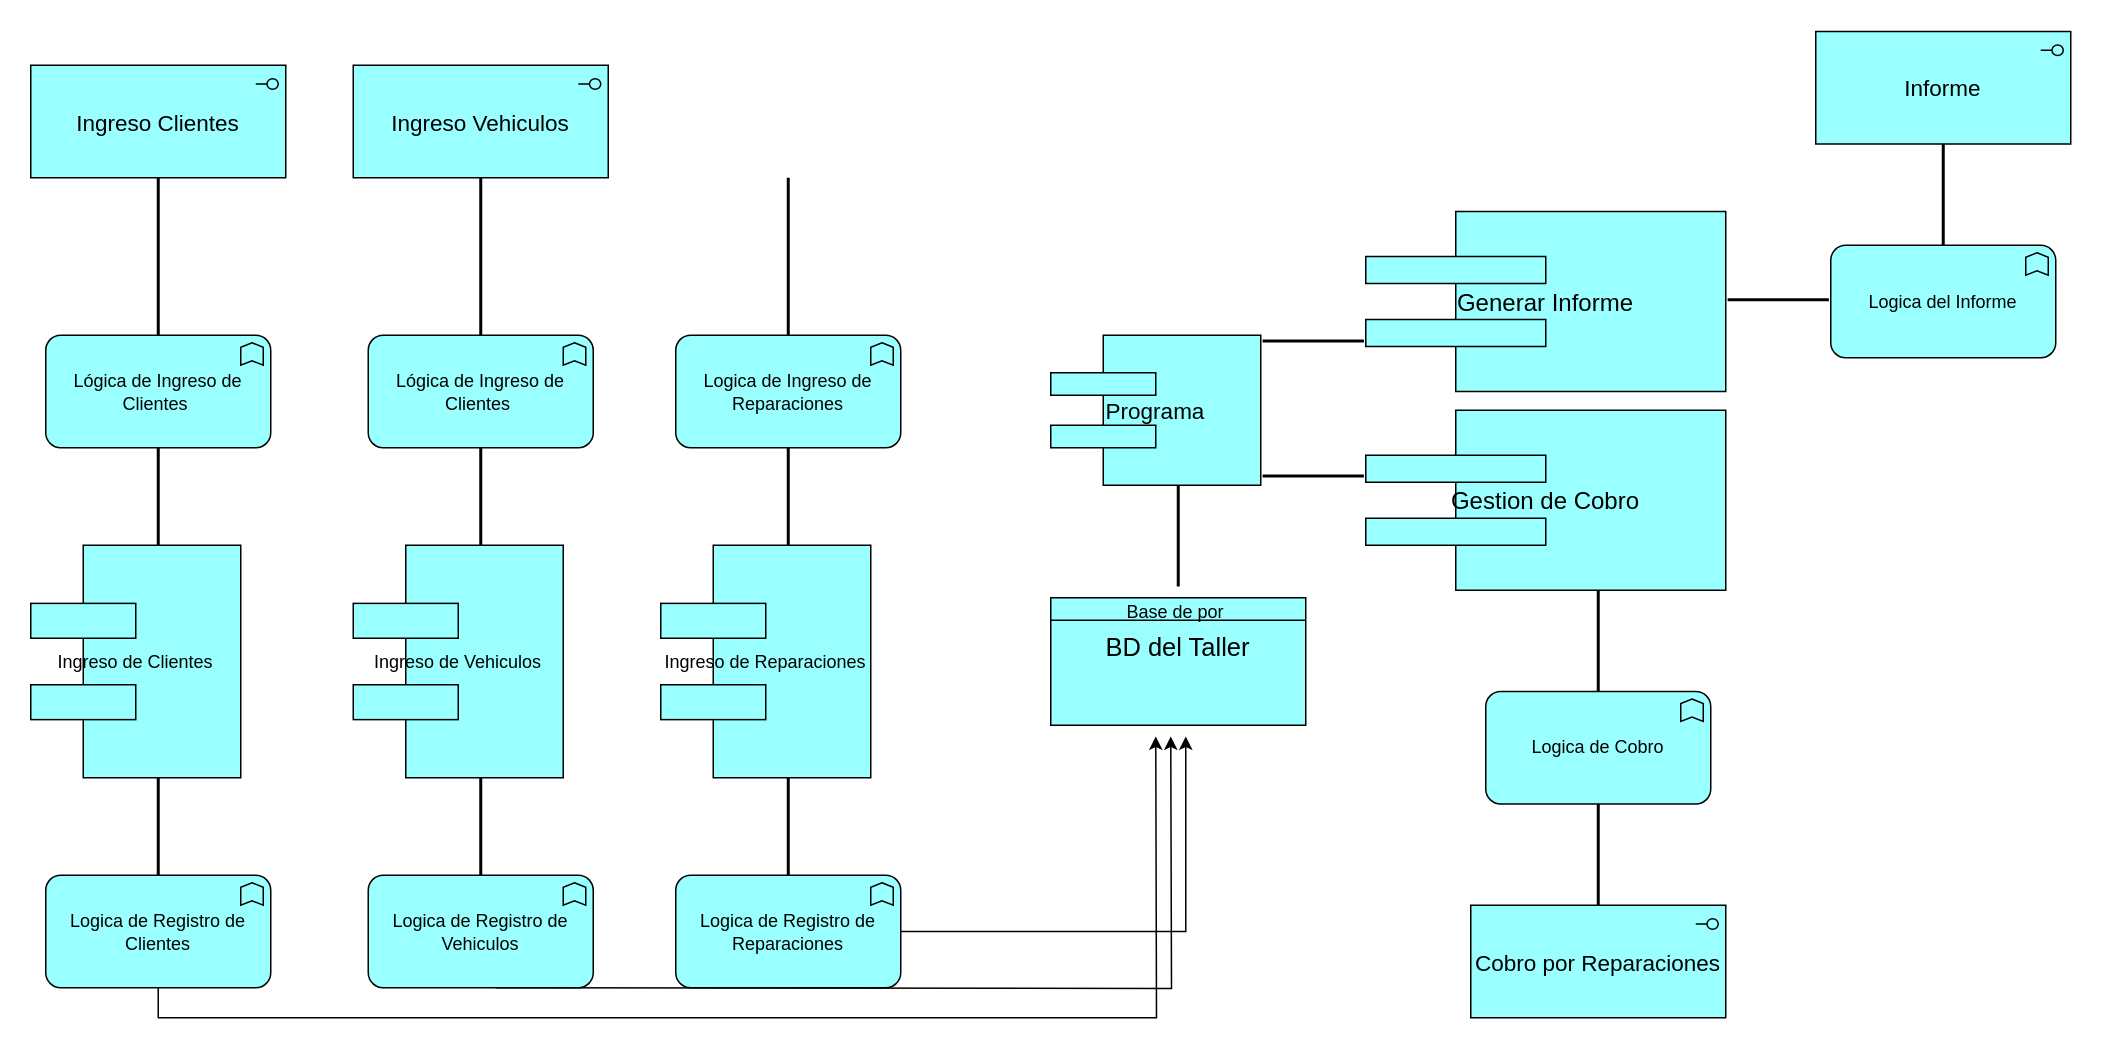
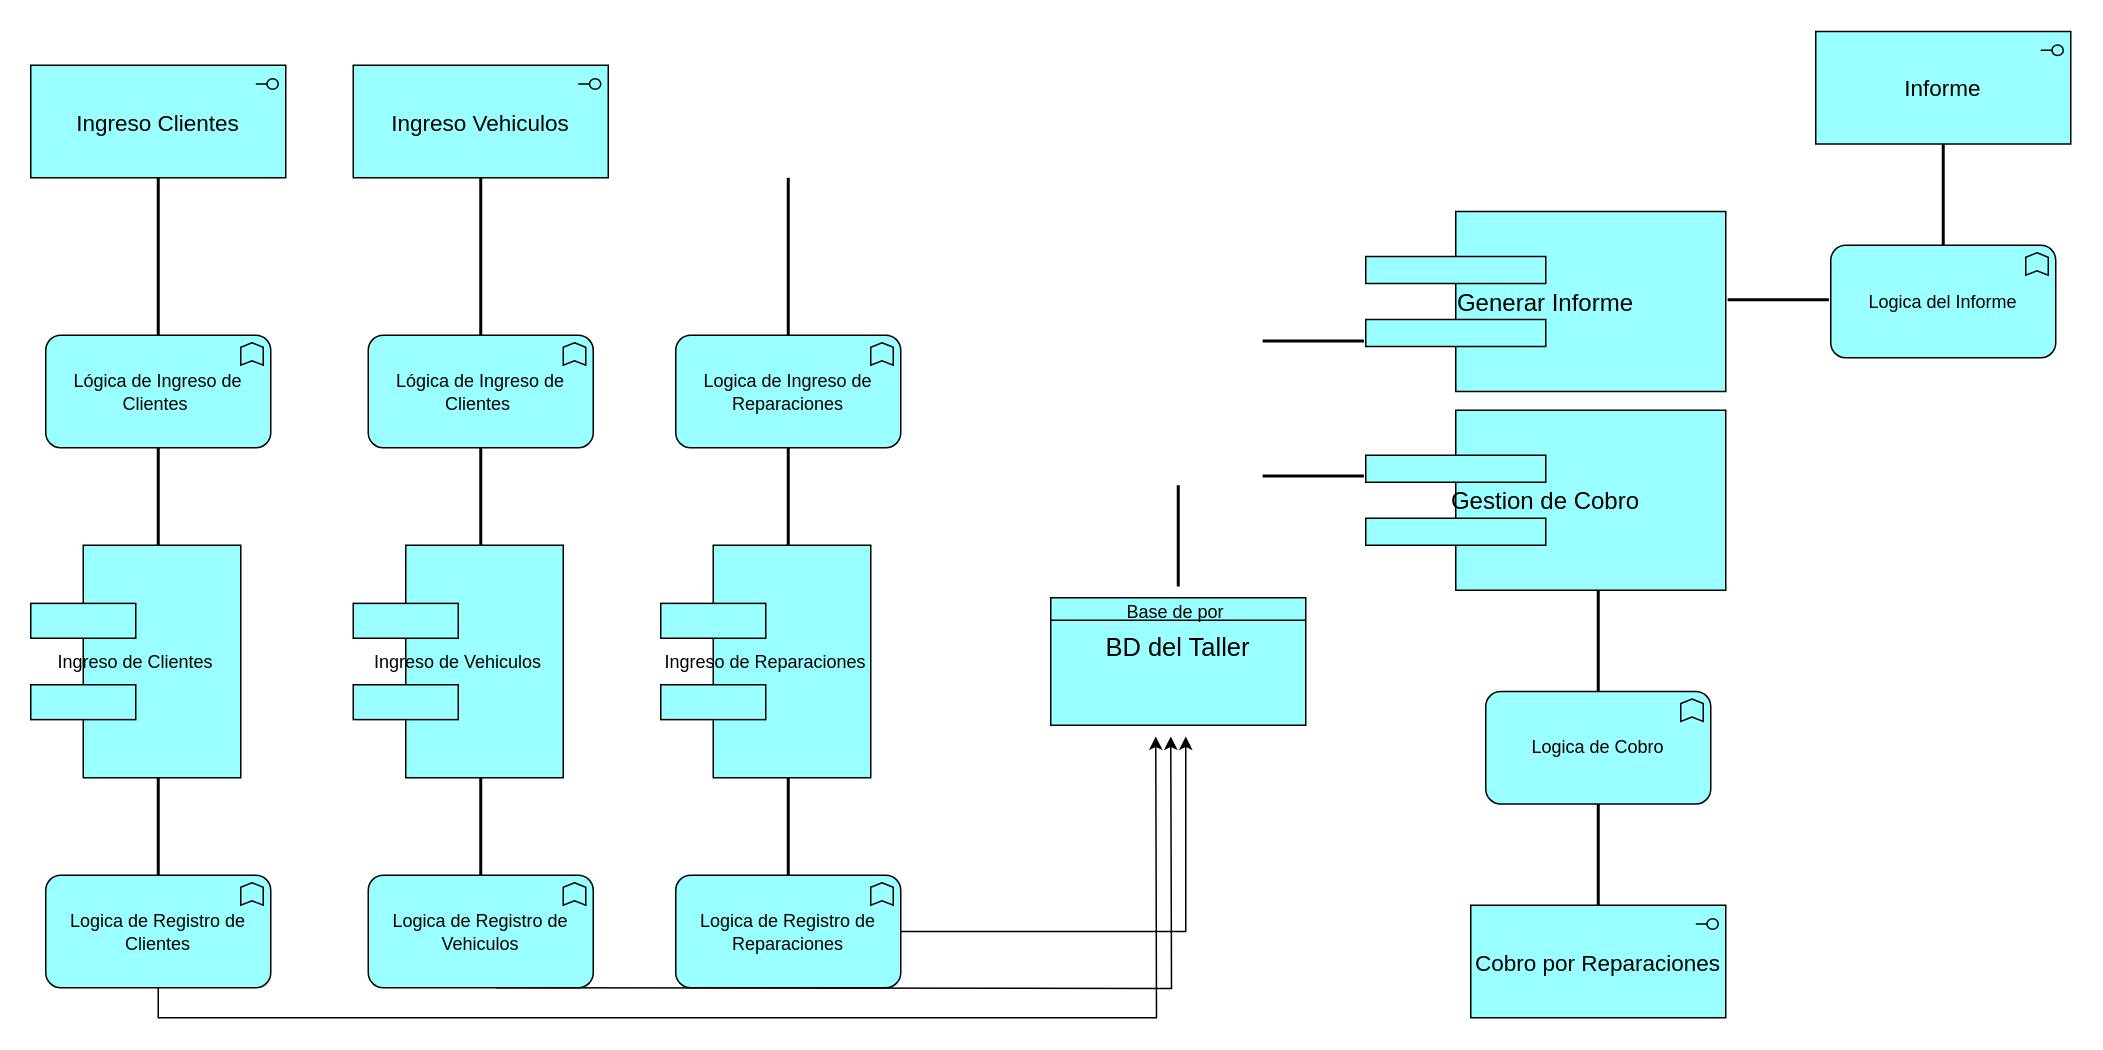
  <mxCell id="0" />
  <mxCell id="1" parent="0" />
  <mxCell id="2" value="&lt;font style=&quot;font-size: 15px;&quot;&gt;Ingreso Clientes&lt;/font&gt;" style="html=1;outlineConnect=0;whiteSpace=wrap;fillColor=#99ffff;shape=mxgraph.archimate3.application;appType=interface;archiType=square;" vertex="1" parent="1"><mxGeometry x="20" y="43" width="170" height="75" as="geometry" /></mxCell>
  <mxCell id="3" value="Lógica de Ingreso de Clientes&amp;nbsp;" style="html=1;outlineConnect=0;whiteSpace=wrap;fillColor=#99ffff;shape=mxgraph.archimate3.application;appType=func;archiType=rounded;" vertex="1" parent="1"><mxGeometry x="30" y="223" width="150" height="75" as="geometry" /></mxCell>
  <mxCell id="4" value="" style="line;strokeWidth=2;direction=south;html=1;" vertex="1" parent="1"><mxGeometry x="100" y="118" width="10" height="105" as="geometry" /></mxCell>
  <mxCell id="5" value="Ingreso de Clientes" style="html=1;outlineConnect=0;whiteSpace=wrap;fillColor=#99ffff;shape=mxgraph.archimate3.component;align=center;" vertex="1" parent="1"><mxGeometry x="20" y="363" width="140" height="155" as="geometry" /></mxCell>
  <mxCell id="6" value="" style="line;strokeWidth=2;direction=south;html=1;" vertex="1" parent="1"><mxGeometry x="100" y="298" width="10" height="65" as="geometry" /></mxCell>
  <mxCell id="7" style="edgeStyle=orthogonalEdgeStyle;rounded=0;orthogonalLoop=1;jettySize=auto;html=1;exitX=0.5;exitY=1;exitDx=0;exitDy=0;exitPerimeter=0;" edge="1" parent="1" source="8"><mxGeometry relative="1" as="geometry"><mxPoint x="770" y="490.5" as="targetPoint" /></mxGeometry></mxCell>
  <mxCell id="8" value="Logica de Registro de Clientes" style="html=1;outlineConnect=0;whiteSpace=wrap;fillColor=#99ffff;shape=mxgraph.archimate3.application;appType=func;archiType=rounded;" vertex="1" parent="1"><mxGeometry x="30" y="583" width="150" height="75" as="geometry" /></mxCell>
  <mxCell id="9" value="" style="line;strokeWidth=2;direction=south;html=1;rotation=-180;" vertex="1" parent="1"><mxGeometry x="100" y="518" width="10" height="65" as="geometry" /></mxCell>
  <mxCell id="10" value="&lt;font style=&quot;font-size: 15px;&quot;&gt;Ingreso Vehiculos&lt;/font&gt;" style="html=1;outlineConnect=0;whiteSpace=wrap;fillColor=#99ffff;shape=mxgraph.archimate3.application;appType=interface;archiType=square;" vertex="1" parent="1"><mxGeometry x="235" y="43" width="170" height="75" as="geometry" /></mxCell>
  <mxCell id="11" value="Lógica de Ingreso de Clientes&amp;nbsp;" style="html=1;outlineConnect=0;whiteSpace=wrap;fillColor=#99ffff;shape=mxgraph.archimate3.application;appType=func;archiType=rounded;" vertex="1" parent="1"><mxGeometry x="245" y="223" width="150" height="75" as="geometry" /></mxCell>
  <mxCell id="12" value="" style="line;strokeWidth=2;direction=south;html=1;" vertex="1" parent="1"><mxGeometry x="315" y="118" width="10" height="105" as="geometry" /></mxCell>
  <mxCell id="13" value="Ingreso de Vehiculos" style="html=1;outlineConnect=0;whiteSpace=wrap;fillColor=#99ffff;shape=mxgraph.archimate3.component;align=center;" vertex="1" parent="1"><mxGeometry x="235" y="363" width="140" height="155" as="geometry" /></mxCell>
  <mxCell id="14" value="" style="line;strokeWidth=2;direction=south;html=1;" vertex="1" parent="1"><mxGeometry x="315" y="298" width="10" height="65" as="geometry" /></mxCell>
  <mxCell id="15" value="" style="line;strokeWidth=2;direction=south;html=1;rotation=-180;" vertex="1" parent="1"><mxGeometry x="315" y="518" width="10" height="65" as="geometry" /></mxCell>
  <mxCell id="16" style="edgeStyle=orthogonalEdgeStyle;rounded=0;orthogonalLoop=1;jettySize=auto;html=1;exitX=0.5;exitY=1;exitDx=0;exitDy=0;exitPerimeter=0;" edge="1" parent="1"><mxGeometry relative="1" as="geometry"><mxPoint x="780" y="490.5" as="targetPoint" /><mxPoint x="330" y="658" as="sourcePoint" /></mxGeometry></mxCell>
  <mxCell id="17" value="Logica de Registro de Vehiculos" style="html=1;outlineConnect=0;whiteSpace=wrap;fillColor=#99ffff;shape=mxgraph.archimate3.application;appType=func;archiType=rounded;" vertex="1" parent="1"><mxGeometry x="245" y="583" width="150" height="75" as="geometry" /></mxCell>
  <mxCell id="18" value="Logica de Ingreso de Reparaciones" style="html=1;outlineConnect=0;whiteSpace=wrap;fillColor=#99ffff;shape=mxgraph.archimate3.application;appType=func;archiType=rounded;" vertex="1" parent="1"><mxGeometry x="450" y="223" width="150" height="75" as="geometry" /></mxCell>
  <mxCell id="19" value="" style="line;strokeWidth=2;direction=south;html=1;" vertex="1" parent="1"><mxGeometry x="520" y="118" width="10" height="105" as="geometry" /></mxCell>
  <mxCell id="20" value="Ingreso de Reparaciones" style="html=1;outlineConnect=0;whiteSpace=wrap;fillColor=#99ffff;shape=mxgraph.archimate3.component;align=center;" vertex="1" parent="1"><mxGeometry x="440" y="363" width="140" height="155" as="geometry" /></mxCell>
  <mxCell id="21" value="" style="line;strokeWidth=2;direction=south;html=1;" vertex="1" parent="1"><mxGeometry x="520" y="298" width="10" height="65" as="geometry" /></mxCell>
  <mxCell id="22" value="" style="line;strokeWidth=2;direction=south;html=1;rotation=-180;" vertex="1" parent="1"><mxGeometry x="520" y="518" width="10" height="65" as="geometry" /></mxCell>
  <mxCell id="23" style="edgeStyle=orthogonalEdgeStyle;rounded=0;orthogonalLoop=1;jettySize=auto;html=1;" edge="1" parent="1" source="24"><mxGeometry relative="1" as="geometry"><mxPoint x="790" y="490.5" as="targetPoint" /><Array as="points"><mxPoint x="790" y="621" /></Array></mxGeometry></mxCell>
  <mxCell id="24" value="Logica de Registro de Reparaciones" style="html=1;outlineConnect=0;whiteSpace=wrap;fillColor=#99ffff;shape=mxgraph.archimate3.application;appType=func;archiType=rounded;" vertex="1" parent="1"><mxGeometry x="450" y="583" width="150" height="75" as="geometry" /></mxCell>
- <mxCell id="25" value="&lt;font style=&quot;font-size: 15px;&quot;&gt;Programa&lt;/font&gt;" style="html=1;outlineConnect=0;whiteSpace=wrap;fillColor=#99ffff;shape=mxgraph.archimate3.component;" vertex="1" parent="1"><mxGeometry x="700" y="223" width="140" height="100" as="geometry" /></mxCell>
  <mxCell id="26" value="" style="line;strokeWidth=2;direction=south;html=1;" vertex="1" parent="1"><mxGeometry x="780" y="323" width="10" height="67.5" as="geometry" /></mxCell>
  <mxCell id="27" value="&lt;div style=&quot;&quot;&gt;&lt;span style=&quot;font-size: 16px; background-color: initial;&quot;&gt;Gestion de Cobro&lt;/span&gt;&lt;/div&gt;" style="html=1;outlineConnect=0;whiteSpace=wrap;fillColor=#99ffff;shape=mxgraph.archimate3.component;align=center;" vertex="1" parent="1"><mxGeometry x="910" y="273" width="240" height="120" as="geometry" /></mxCell>
  <mxCell id="28" value="" style="line;strokeWidth=2;direction=south;html=1;rotation=90;" vertex="1" parent="1"><mxGeometry x="870" y="283" width="10" height="67.5" as="geometry" /></mxCell>
  <mxCell id="29" value="&lt;table cellpadding=&quot;0&quot; cellspacing=&quot;0&quot; style=&quot;font-size:1em;width:100%;height:100%;&quot;&gt;&lt;tbody&gt;&lt;tr style=&quot;height:20px;&quot;&gt;&lt;td align=&quot;center&quot;&gt;Base de por&amp;nbsp;&lt;/td&gt;&lt;/tr&gt;&lt;tr&gt;&lt;td valign=&quot;top&quot; style=&quot;padding:4px;&quot;&gt;&lt;font style=&quot;font-size: 17px;&quot;&gt;BD del Taller&lt;/font&gt;&lt;/td&gt;&lt;/tr&gt;&lt;/tbody&gt;&lt;/table&gt;" style="html=1;outlineConnect=0;whiteSpace=wrap;fillColor=#99ffff;shape=mxgraph.archimate3.businessObject;overflow=fill" vertex="1" parent="1"><mxGeometry x="700" y="398" width="170" height="85" as="geometry" /></mxCell>
  <mxCell id="30" value="&lt;font style=&quot;font-size: 15px;&quot;&gt;Cobro por Reparaciones&lt;/font&gt;" style="html=1;outlineConnect=0;whiteSpace=wrap;fillColor=#99ffff;shape=mxgraph.archimate3.application;appType=interface;archiType=square;" vertex="1" parent="1"><mxGeometry x="980" y="603" width="170" height="75" as="geometry" /></mxCell>
  <mxCell id="31" value="Logica de Cobro" style="html=1;outlineConnect=0;whiteSpace=wrap;fillColor=#99ffff;shape=mxgraph.archimate3.application;appType=func;archiType=rounded;" vertex="1" parent="1"><mxGeometry x="990" y="460.5" width="150" height="75" as="geometry" /></mxCell>
  <mxCell id="32" value="" style="line;strokeWidth=2;direction=south;html=1;" vertex="1" parent="1"><mxGeometry x="1060" y="535.5" width="10" height="67.5" as="geometry" /></mxCell>
  <mxCell id="33" value="" style="line;strokeWidth=2;direction=south;html=1;" vertex="1" parent="1"><mxGeometry x="1060" y="393" width="10" height="67.5" as="geometry" /></mxCell>
  <mxCell id="34" value="&lt;div style=&quot;&quot;&gt;&lt;span style=&quot;font-size: 16px; background-color: initial;&quot;&gt;Generar Informe&lt;/span&gt;&lt;/div&gt;" style="html=1;outlineConnect=0;whiteSpace=wrap;fillColor=#99ffff;shape=mxgraph.archimate3.component;align=center;" vertex="1" parent="1"><mxGeometry x="910" y="140.5" width="240" height="120" as="geometry" /></mxCell>
  <mxCell id="35" value="" style="line;strokeWidth=2;direction=south;html=1;rotation=90;" vertex="1" parent="1"><mxGeometry x="870" y="193" width="10" height="67.5" as="geometry" /></mxCell>
  <mxCell id="36" value="&lt;font style=&quot;font-size: 15px;&quot;&gt;Informe&lt;/font&gt;" style="html=1;outlineConnect=0;whiteSpace=wrap;fillColor=#99ffff;shape=mxgraph.archimate3.application;appType=interface;archiType=square;" vertex="1" parent="1"><mxGeometry x="1210" y="20.5" width="170" height="75" as="geometry" /></mxCell>
  <mxCell id="37" value="Logica del Informe" style="html=1;outlineConnect=0;whiteSpace=wrap;fillColor=#99ffff;shape=mxgraph.archimate3.application;appType=func;archiType=rounded;" vertex="1" parent="1"><mxGeometry x="1220" y="163" width="150" height="75" as="geometry" /></mxCell>
  <mxCell id="38" value="" style="line;strokeWidth=2;direction=south;html=1;" vertex="1" parent="1"><mxGeometry x="1290" y="95.5" width="10" height="67.5" as="geometry" /></mxCell>
  <mxCell id="39" value="" style="line;strokeWidth=2;direction=south;html=1;rotation=90;" vertex="1" parent="1"><mxGeometry x="1180" y="165.5" width="10" height="67.5" as="geometry" /></mxCell>
